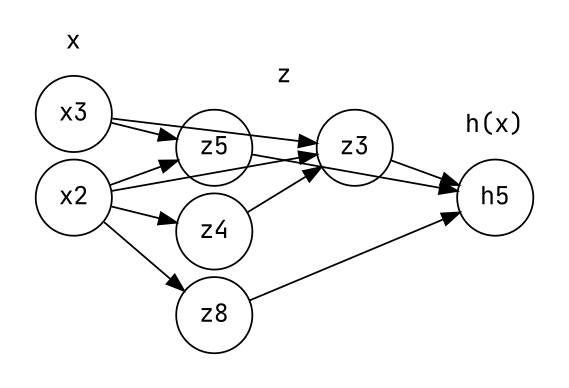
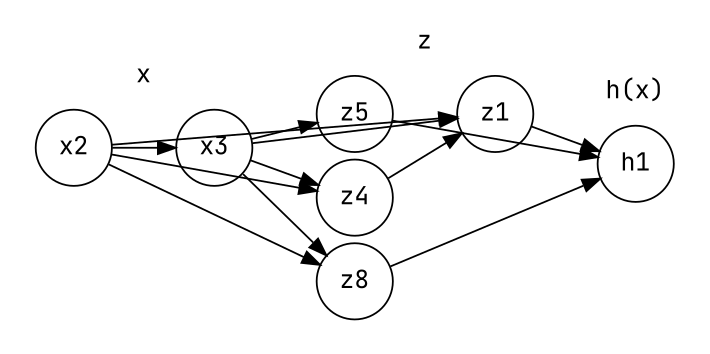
  digraph {
    compound=true
    fontname="JetBrains Mono"
    nodesep=.05
    ordering=out
    rankdir=LR
    splines=line
    node [fontname="JetBrains Mono" shape=circle style=solid]
    edge [fontname="JetBrains Mono"]
    n1 [label=x3]
    x2
-   z1 [label=z3]
+   z1
    n4 [label=z8]
    z4
    z5
-   h1 [label=h5]
+   h1
    subgraph cluster_1 {
      color=white
      label=x
      rank=same
      n1
      x2
    }
    subgraph cluster_2 {
      color=white
      label=z
      rank=same
      z1
      n4
      z4
      z5
    }
    subgraph cluster_3 {
      color=white
      label="h(x)"
      rank=same
      h1
    }
    n1 -> z1
+   n1 -> n4
+   n1 -> z4
    n1 -> z5
    x2 -> z1
    x2 -> n4
    x2 -> z4
-   x2 -> z5
+   x2 -> n1
    z1 -> h1
    n4 -> h1
    z4 -> z1
    z5 -> h1
  }
